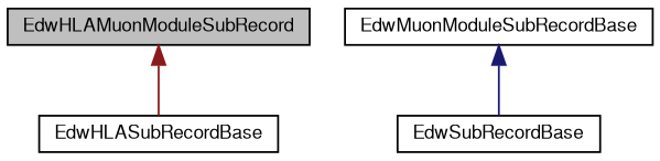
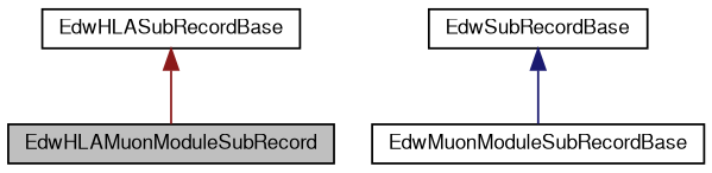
  digraph {
    node [color=black fillcolor=white fontname=FreeSans fontsize=10 shape=record style=filled]
    edge [dir=back fontname=FreeSans fontsize=10 labelfontname=FreeSans labelfontsize=10 style=solid]
    n1 [fillcolor=grey75 fontcolor=black height=0.2 label=EdwHLAMuonModuleSubRecord width=0.4]
    n2 [height=0.2 label=EdwMuonModuleSubRecordBase width=0.4]
    n3 [height=0.2 label=EdwSubRecordBase width=0.4]
    n4 [height=0.2 label=EdwHLASubRecordBase width=0.4]
-   n2 -> n3 [color=midnightblue]
-   n1 -> n4 [color=firebrick4]
+   n3 -> n2 [color=midnightblue]
+   n4 -> n1 [color=firebrick4]
  }
